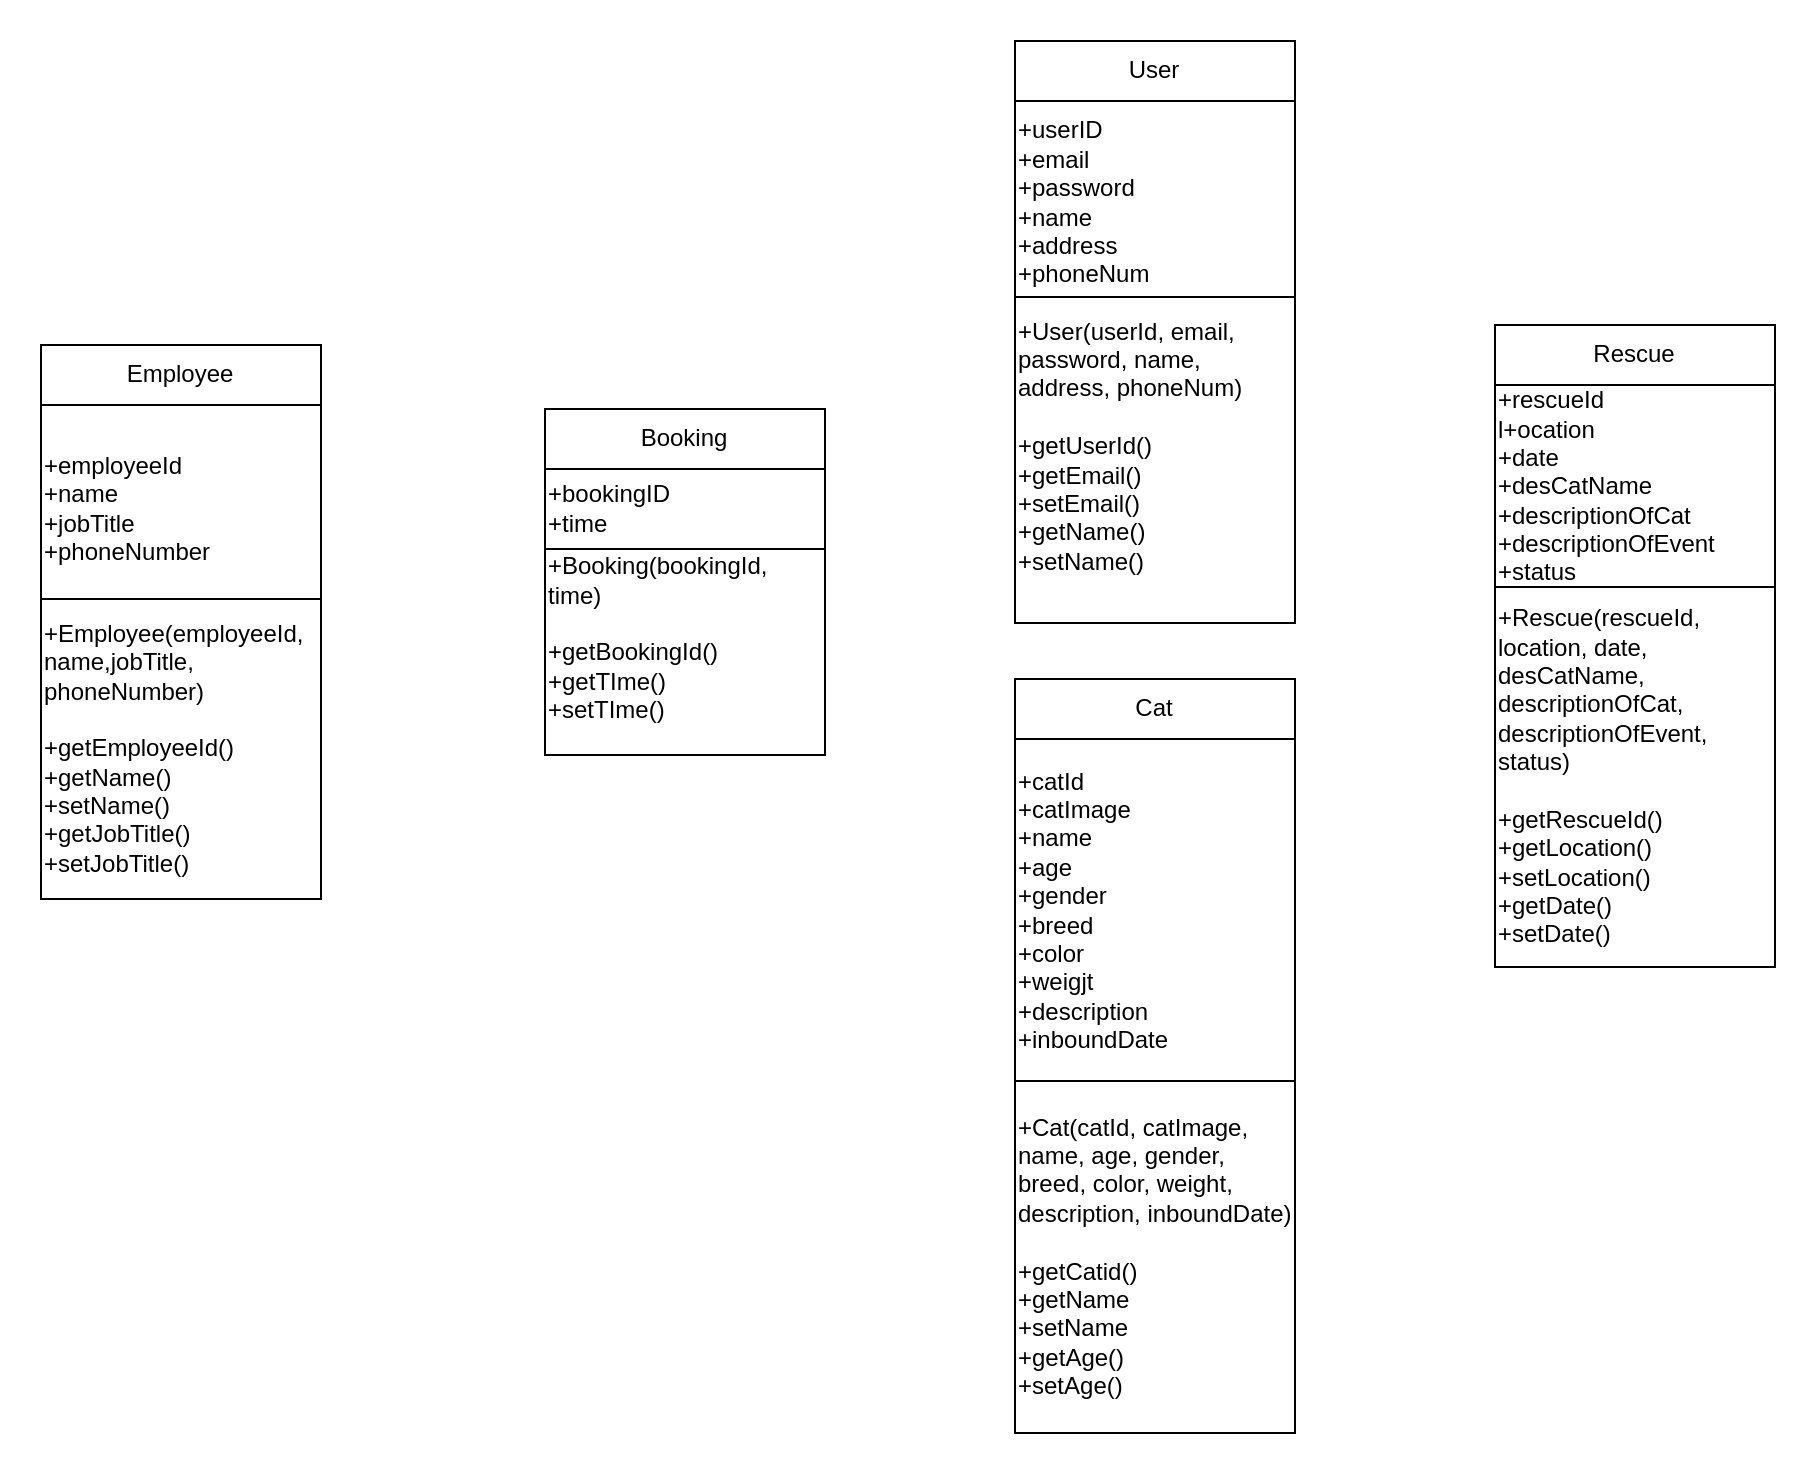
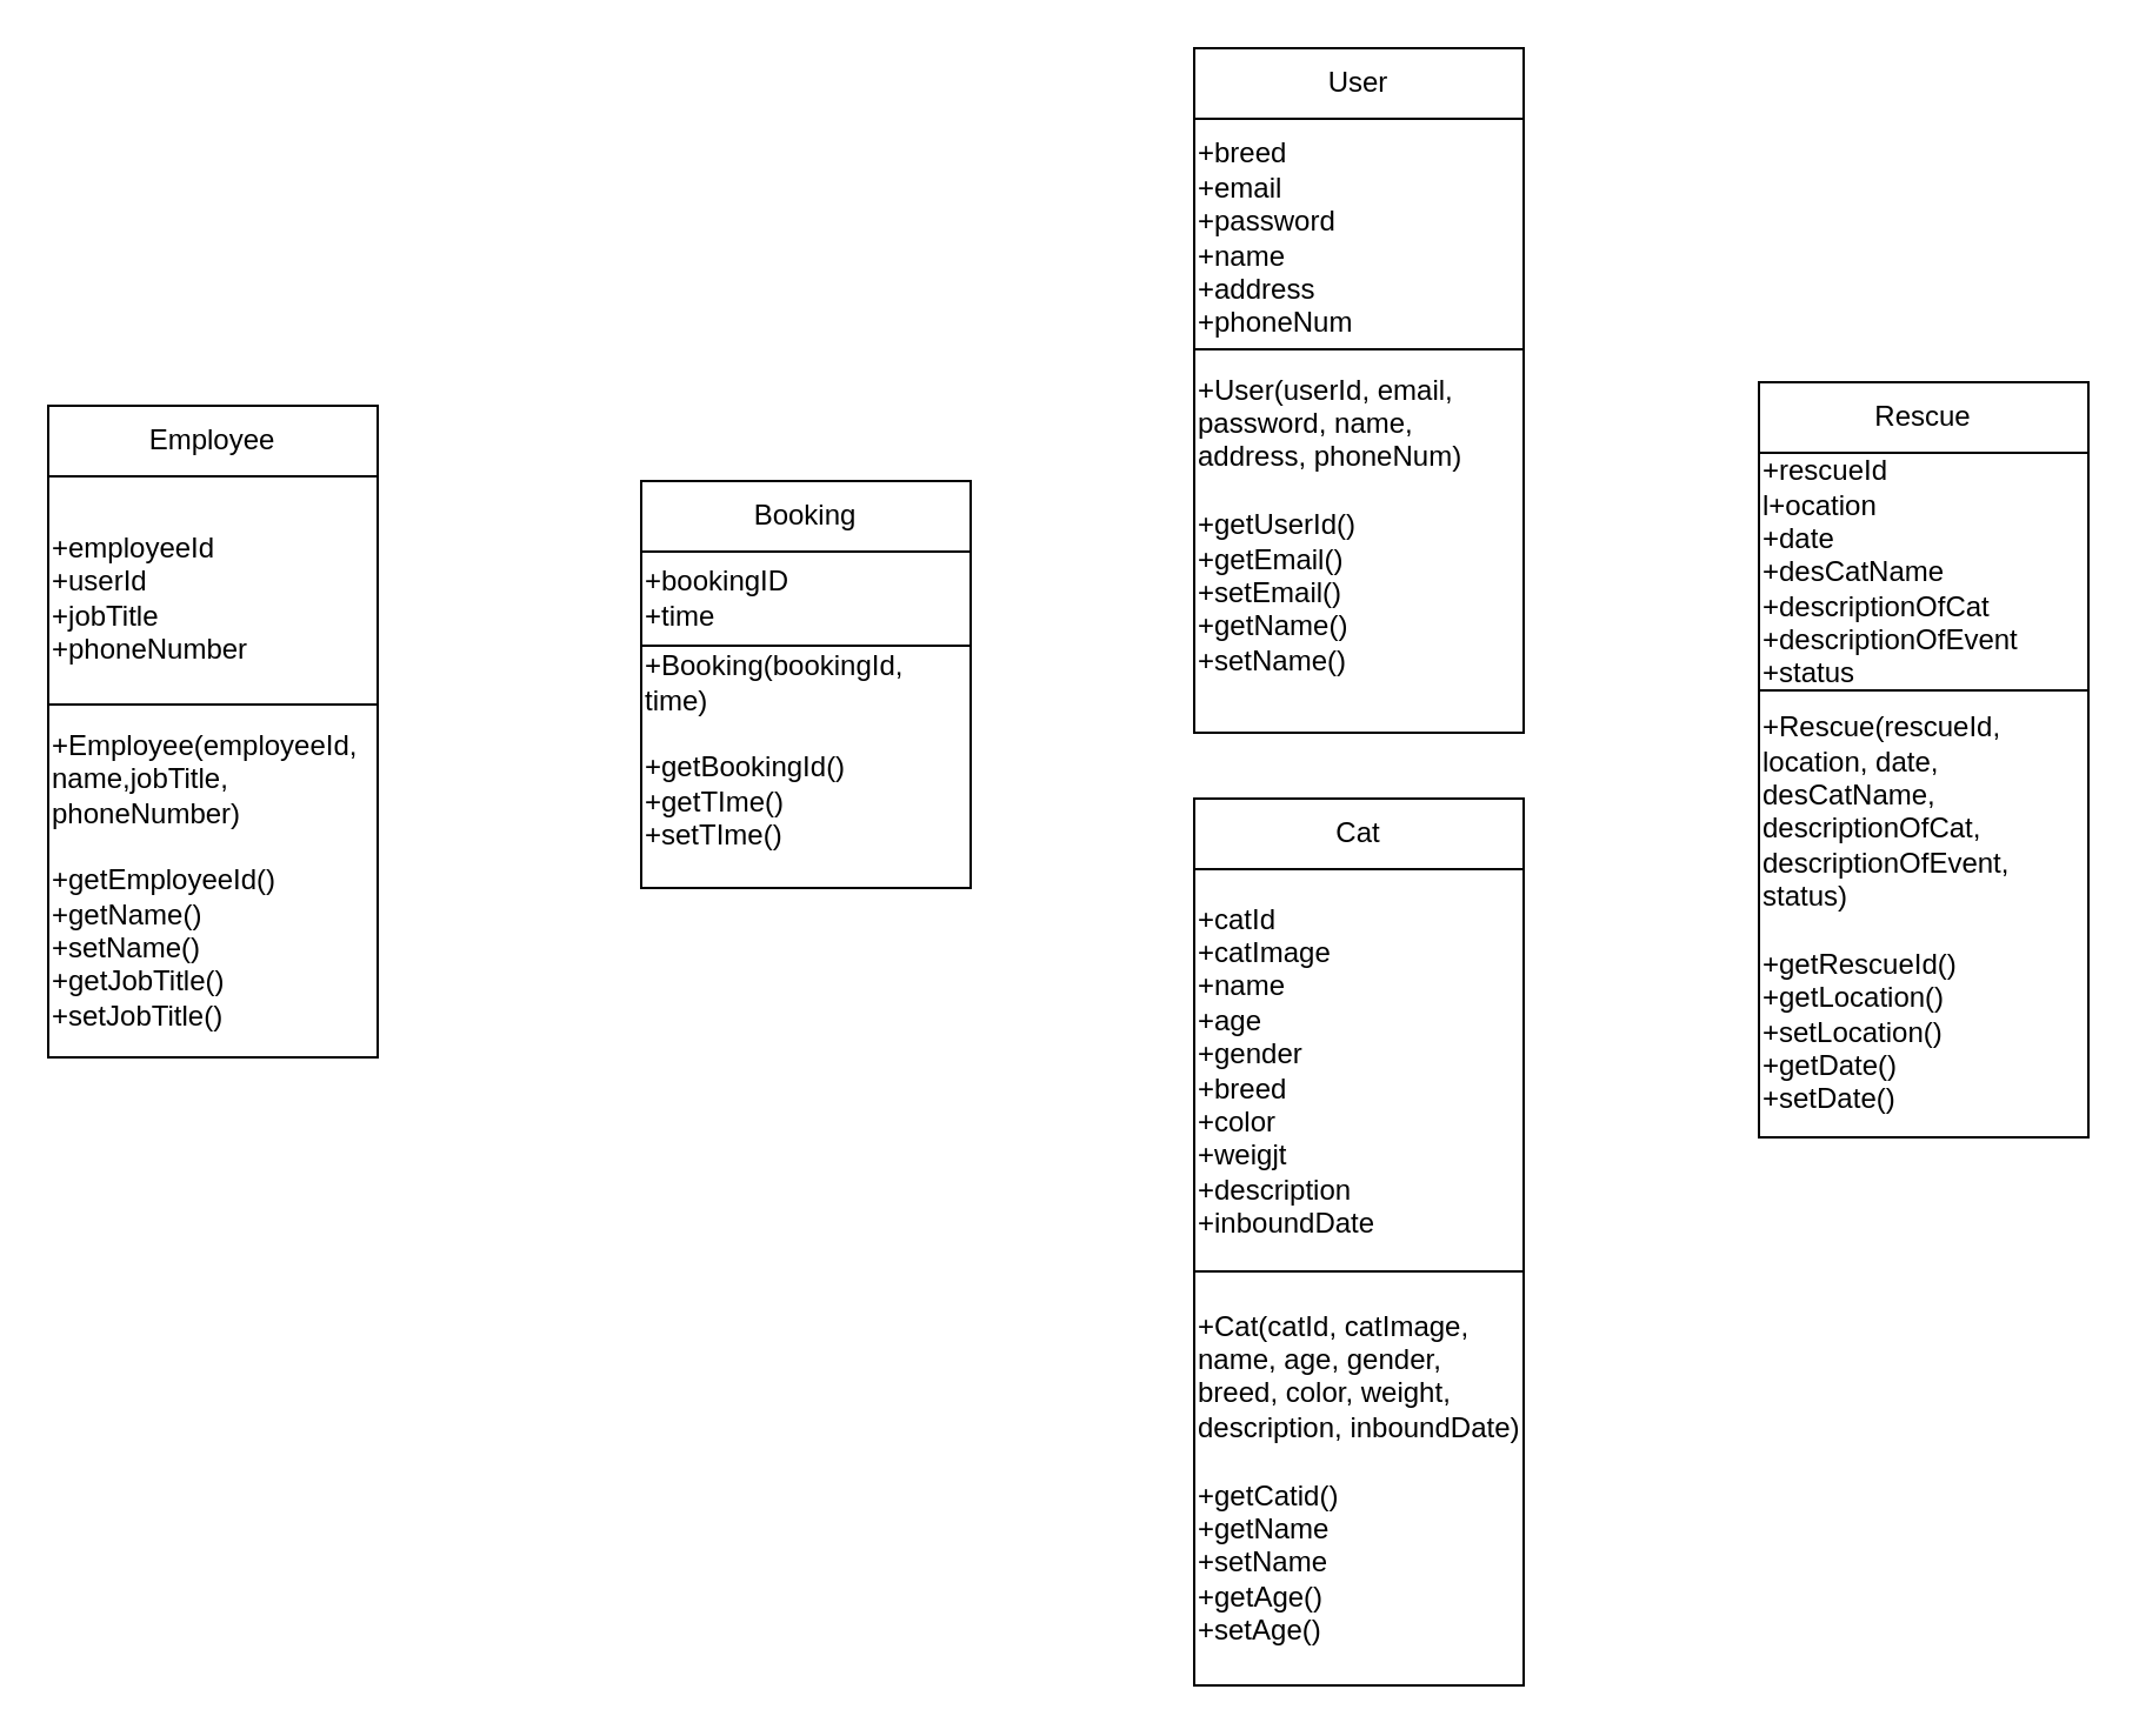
  <mxCell id="0" />
  <mxCell id="1" parent="0" />
  <mxCell id="2" value="User" style="swimlane;fontStyle=0;childLayout=stackLayout;horizontal=1;startSize=30;horizontalStack=0;resizeParent=1;resizeParentMax=0;resizeLast=0;collapsible=1;marginBottom=0;whiteSpace=wrap;html=1;" vertex="1" parent="1"><mxGeometry x="507" y="20" width="140" height="131" as="geometry" /></mxCell>
- <mxCell id="3" value="+userID&lt;div&gt;+email&lt;/div&gt;&lt;div&gt;+password&lt;/div&gt;&lt;div&gt;+name&lt;/div&gt;&lt;div&gt;+address&lt;/div&gt;&lt;div&gt;+phoneNum&lt;/div&gt;" style="rounded=0;whiteSpace=wrap;html=1;align=left;" vertex="1" parent="2"><mxGeometry y="30" width="140" height="101" as="geometry" /></mxCell>
+ <mxCell id="3" value="+breed&lt;div&gt;+email&lt;/div&gt;&lt;div&gt;+password&lt;/div&gt;&lt;div&gt;+name&lt;/div&gt;&lt;div&gt;+address&lt;/div&gt;&lt;div&gt;+phoneNum&lt;/div&gt;" style="rounded=0;whiteSpace=wrap;html=1;align=left;" vertex="1" parent="2"><mxGeometry y="30" width="140" height="101" as="geometry" /></mxCell>
  <mxCell id="4" style="edgeStyle=none;curved=1;rounded=0;orthogonalLoop=1;jettySize=auto;html=1;exitX=0.5;exitY=1;exitDx=0;exitDy=0;fontSize=12;startSize=8;endSize=8;" edge="1" parent="2" source="3" target="3"><mxGeometry relative="1" as="geometry" /></mxCell>
  <mxCell id="5" value="&lt;div style=&quot;&quot;&gt;&lt;span style=&quot;background-color: transparent;&quot;&gt;+User(userId, email, password, name, address, phoneNum)&lt;/span&gt;&lt;/div&gt;&lt;div style=&quot;&quot;&gt;&lt;span style=&quot;background-color: transparent;&quot;&gt;&lt;br&gt;&lt;/span&gt;&lt;/div&gt;&lt;div style=&quot;&quot;&gt;&lt;span style=&quot;background-color: transparent; color: light-dark(rgb(0, 0, 0), rgb(255, 255, 255));&quot;&gt;+getUserId()&lt;/span&gt;&lt;/div&gt;&lt;div style=&quot;&quot;&gt;+getEmail()&lt;/div&gt;&lt;div style=&quot;&quot;&gt;+setEmail()&lt;/div&gt;&lt;div style=&quot;&quot;&gt;+getName()&lt;/div&gt;&lt;div style=&quot;&quot;&gt;+setName()&lt;/div&gt;&lt;div&gt;&lt;br&gt;&lt;/div&gt;" style="rounded=0;whiteSpace=wrap;html=1;align=left;" vertex="1" parent="1"><mxGeometry x="507" y="148" width="140" height="163" as="geometry" /></mxCell>
  <mxCell id="6" value="Booking" style="swimlane;fontStyle=0;childLayout=stackLayout;horizontal=1;startSize=30;horizontalStack=0;resizeParent=1;resizeParentMax=0;resizeLast=0;collapsible=1;marginBottom=0;whiteSpace=wrap;html=1;" vertex="1" parent="1"><mxGeometry x="272" y="204" width="140" height="70" as="geometry" /></mxCell>
  <mxCell id="7" value="+bookingID&lt;br&gt;&lt;div&gt;+time&lt;/div&gt;" style="rounded=0;whiteSpace=wrap;html=1;align=left;" vertex="1" parent="6"><mxGeometry y="30" width="140" height="40" as="geometry" /></mxCell>
  <mxCell id="8" style="edgeStyle=none;curved=1;rounded=0;orthogonalLoop=1;jettySize=auto;html=1;exitX=0.5;exitY=1;exitDx=0;exitDy=0;fontSize=12;startSize=8;endSize=8;" edge="1" parent="6" source="7" target="7"><mxGeometry relative="1" as="geometry" /></mxCell>
  <mxCell id="9" value="&lt;div style=&quot;&quot;&gt;+Booking(bookingId, time)&lt;/div&gt;&lt;div style=&quot;&quot;&gt;&lt;br&gt;&lt;/div&gt;&lt;div style=&quot;&quot;&gt;+getBookingId()&lt;/div&gt;&lt;div style=&quot;&quot;&gt;+getTIme()&lt;/div&gt;&lt;div style=&quot;&quot;&gt;+setTIme()&lt;/div&gt;&lt;div style=&quot;&quot;&gt;&lt;br&gt;&lt;/div&gt;" style="rounded=0;whiteSpace=wrap;html=1;align=left;" vertex="1" parent="1"><mxGeometry x="272" y="274" width="140" height="103" as="geometry" /></mxCell>
  <mxCell id="10" value="Cat" style="swimlane;fontStyle=0;childLayout=stackLayout;horizontal=1;startSize=30;horizontalStack=0;resizeParent=1;resizeParentMax=0;resizeLast=0;collapsible=1;marginBottom=0;whiteSpace=wrap;html=1;" vertex="1" parent="1"><mxGeometry x="507" y="339" width="140" height="201" as="geometry" /></mxCell>
  <mxCell id="11" style="edgeStyle=none;curved=1;rounded=0;orthogonalLoop=1;jettySize=auto;html=1;exitX=0.5;exitY=1;exitDx=0;exitDy=0;fontSize=12;startSize=8;endSize=8;" edge="1" parent="10" source="12" target="12"><mxGeometry relative="1" as="geometry" /></mxCell>
  <mxCell id="12" value="+catId&lt;div&gt;+catImage&lt;/div&gt;&lt;div&gt;+name&lt;/div&gt;&lt;div&gt;+age&lt;/div&gt;&lt;div&gt;+gender&lt;/div&gt;&lt;div&gt;+breed&lt;/div&gt;&lt;div&gt;+color&lt;/div&gt;&lt;div&gt;+weigjt&lt;/div&gt;&lt;div&gt;+description&lt;/div&gt;&lt;div&gt;+inboundDate&lt;/div&gt;" style="rounded=0;whiteSpace=wrap;html=1;align=left;" vertex="1" parent="10"><mxGeometry y="30" width="140" height="171" as="geometry" /></mxCell>
  <mxCell id="13" value="&lt;div style=&quot;&quot;&gt;+Cat(catId, catImage, name, age, gender, breed, color, weight, description, inboundDate)&lt;/div&gt;&lt;div style=&quot;&quot;&gt;&lt;br&gt;&lt;/div&gt;&lt;div style=&quot;&quot;&gt;+getCatid()&lt;/div&gt;&lt;div style=&quot;&quot;&gt;+getName&lt;/div&gt;&lt;div style=&quot;&quot;&gt;+setName&lt;/div&gt;&lt;div style=&quot;&quot;&gt;+getAge()&lt;/div&gt;&lt;div style=&quot;&quot;&gt;+setAge()&lt;/div&gt;" style="rounded=0;whiteSpace=wrap;html=1;align=left;" vertex="1" parent="1"><mxGeometry x="507" y="540" width="140" height="176" as="geometry" /></mxCell>
  <mxCell id="14" value="Employee" style="swimlane;fontStyle=0;childLayout=stackLayout;horizontal=1;startSize=30;horizontalStack=0;resizeParent=1;resizeParentMax=0;resizeLast=0;collapsible=1;marginBottom=0;whiteSpace=wrap;html=1;" vertex="1" parent="1"><mxGeometry x="20" y="172" width="140" height="133" as="geometry" /></mxCell>
- <mxCell id="15" value="+employeeId&lt;div&gt;+name&lt;/div&gt;&lt;div&gt;+j&lt;span style=&quot;background-color: transparent; color: light-dark(rgb(0, 0, 0), rgb(255, 255, 255));&quot;&gt;obTitle&lt;/span&gt;&lt;/div&gt;&lt;div&gt;+phoneNumber&lt;/div&gt;" style="rounded=0;whiteSpace=wrap;html=1;align=left;" vertex="1" parent="14"><mxGeometry y="30" width="140" height="103" as="geometry" /></mxCell>
+ <mxCell id="15" value="+employeeId&lt;div&gt;+userId&lt;/div&gt;&lt;div&gt;+j&lt;span style=&quot;background-color: transparent; color: light-dark(rgb(0, 0, 0), rgb(255, 255, 255));&quot;&gt;obTitle&lt;/span&gt;&lt;/div&gt;&lt;div&gt;+phoneNumber&lt;/div&gt;" style="rounded=0;whiteSpace=wrap;html=1;align=left;" vertex="1" parent="14"><mxGeometry y="30" width="140" height="103" as="geometry" /></mxCell>
  <mxCell id="16" style="edgeStyle=none;curved=1;rounded=0;orthogonalLoop=1;jettySize=auto;html=1;exitX=0.5;exitY=1;exitDx=0;exitDy=0;fontSize=12;startSize=8;endSize=8;" edge="1" parent="14" source="15" target="15"><mxGeometry relative="1" as="geometry" /></mxCell>
  <mxCell id="17" value="&lt;div style=&quot;&quot;&gt;&lt;div&gt;+Employee(employeeId, name,jobTitle,&lt;/div&gt;&lt;div&gt;phoneNumber)&lt;/div&gt;&lt;div&gt;&lt;br&gt;&lt;/div&gt;&lt;/div&gt;&lt;div style=&quot;&quot;&gt;+getEmployeeId()&lt;/div&gt;&lt;div style=&quot;&quot;&gt;+getName()&lt;/div&gt;&lt;div style=&quot;&quot;&gt;+setName()&lt;/div&gt;&lt;div style=&quot;&quot;&gt;+getJobTitle()&lt;/div&gt;&lt;div style=&quot;&quot;&gt;+setJobTitle()&lt;/div&gt;" style="rounded=0;whiteSpace=wrap;html=1;align=left;" vertex="1" parent="1"><mxGeometry x="20" y="299" width="140" height="150" as="geometry" /></mxCell>
  <mxCell id="18" value="Rescue" style="swimlane;fontStyle=0;childLayout=stackLayout;horizontal=1;startSize=30;horizontalStack=0;resizeParent=1;resizeParentMax=0;resizeLast=0;collapsible=1;marginBottom=0;whiteSpace=wrap;html=1;" vertex="1" parent="1"><mxGeometry x="747" y="162" width="140" height="131" as="geometry" /></mxCell>
  <mxCell id="19" value="+rescueId&lt;div&gt;l+ocation&lt;/div&gt;&lt;div&gt;+date&lt;/div&gt;&lt;div&gt;+desCatName&lt;/div&gt;&lt;div&gt;+descriptionOfCat&lt;/div&gt;&lt;div&gt;+descriptionOfEvent&lt;/div&gt;&lt;div&gt;+status&lt;/div&gt;" style="rounded=0;whiteSpace=wrap;html=1;align=left;" vertex="1" parent="18"><mxGeometry y="30" width="140" height="101" as="geometry" /></mxCell>
  <mxCell id="20" style="edgeStyle=none;curved=1;rounded=0;orthogonalLoop=1;jettySize=auto;html=1;exitX=0.5;exitY=1;exitDx=0;exitDy=0;fontSize=12;startSize=8;endSize=8;" edge="1" parent="18" source="19" target="19"><mxGeometry relative="1" as="geometry" /></mxCell>
  <mxCell id="21" value="&lt;div style=&quot;&quot;&gt;+Rescue(rescueId, location, date, desCatName, descriptionOfCat, descriptionOfEvent, status)&lt;/div&gt;&lt;div style=&quot;&quot;&gt;&lt;br&gt;&lt;/div&gt;&lt;div style=&quot;&quot;&gt;+getRescueId()&lt;/div&gt;&lt;div style=&quot;&quot;&gt;+getLocation()&lt;/div&gt;&lt;div style=&quot;&quot;&gt;+setLocation()&lt;/div&gt;&lt;div style=&quot;&quot;&gt;+getDate()&lt;/div&gt;&lt;div style=&quot;&quot;&gt;+setDate()&lt;/div&gt;" style="rounded=0;whiteSpace=wrap;html=1;align=left;" vertex="1" parent="1"><mxGeometry x="747" y="293" width="140" height="190" as="geometry" /></mxCell>
